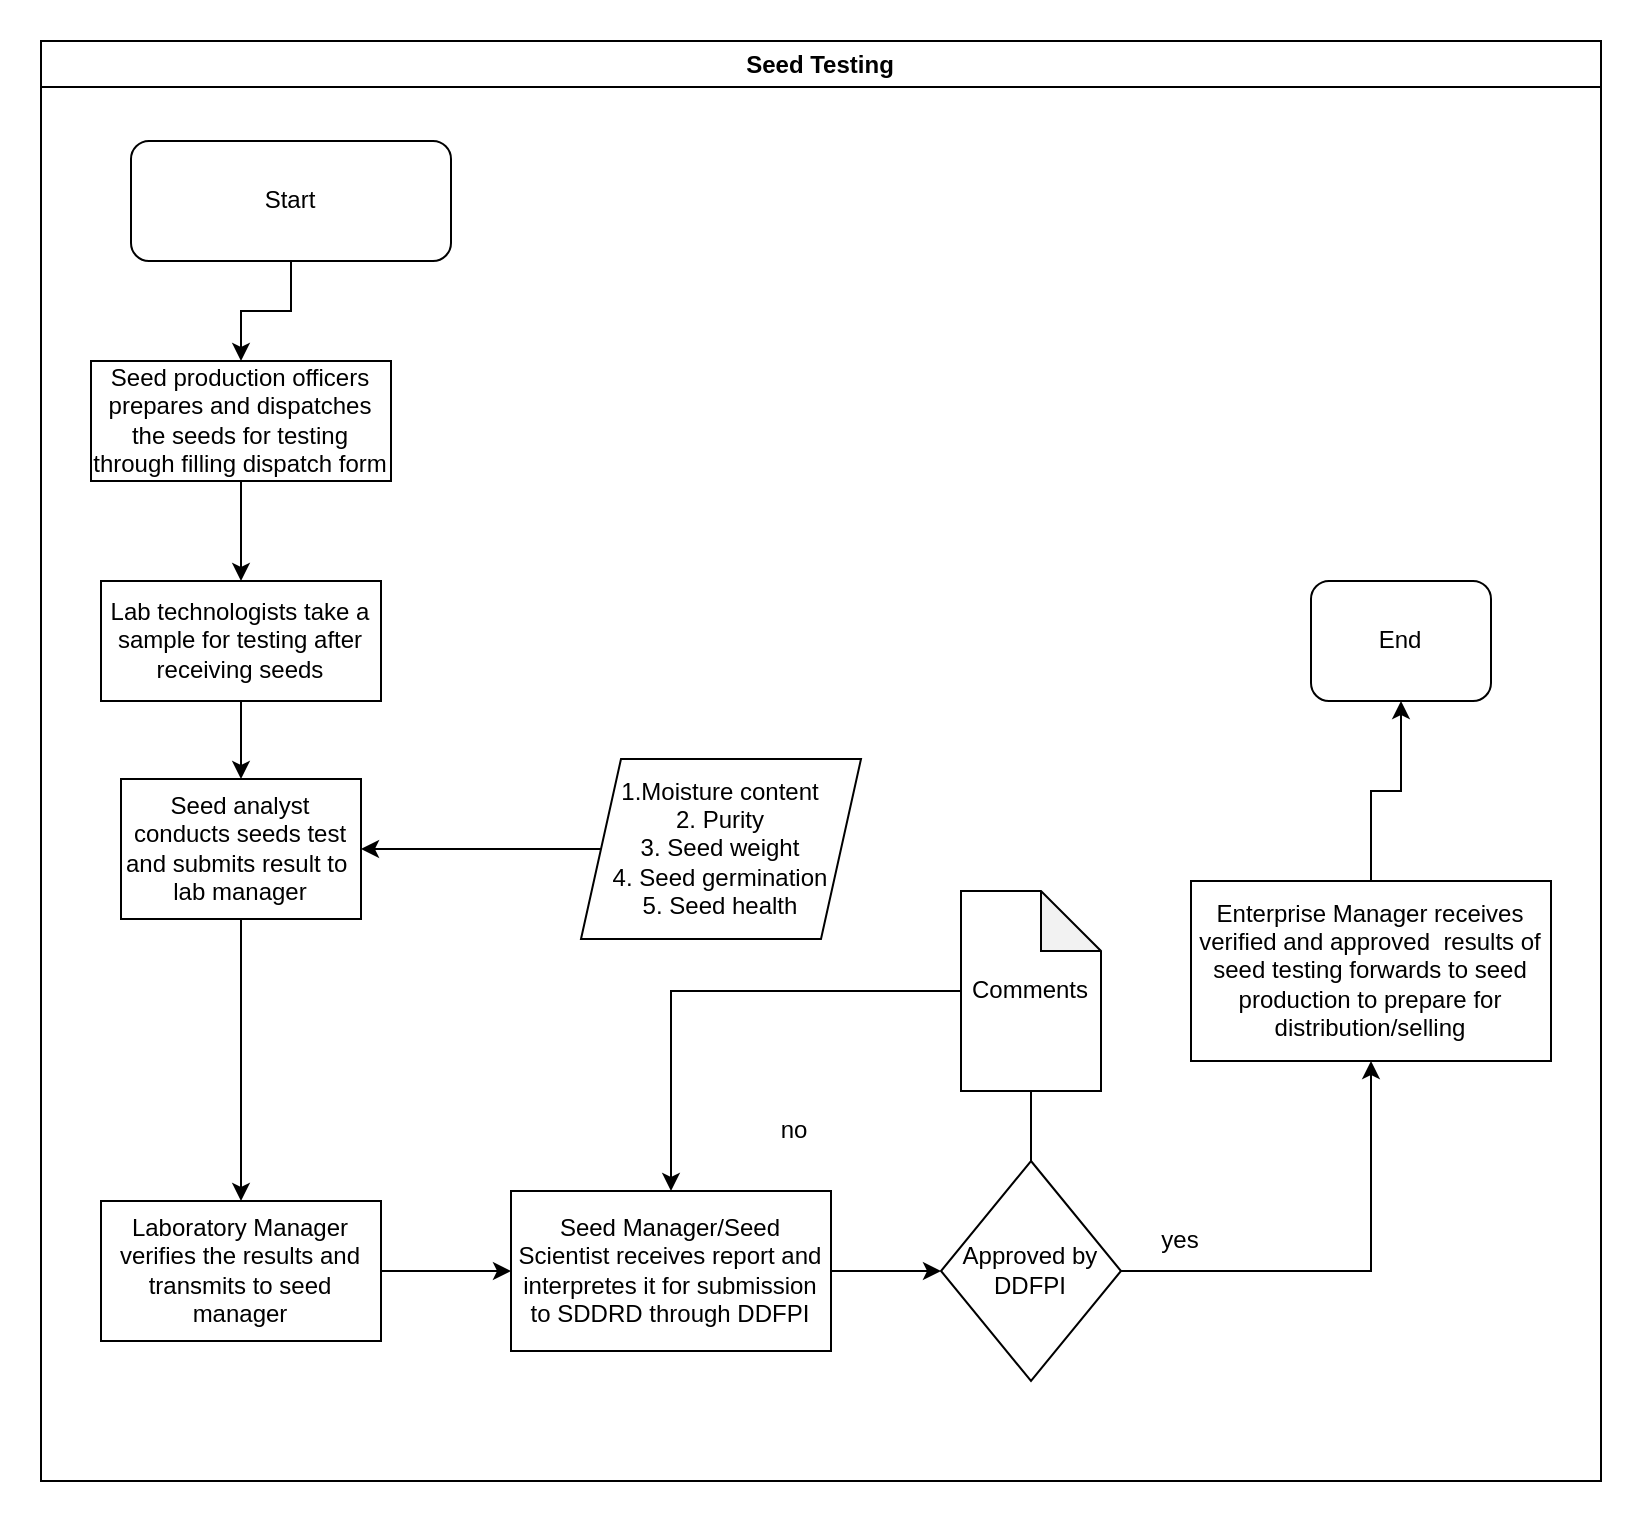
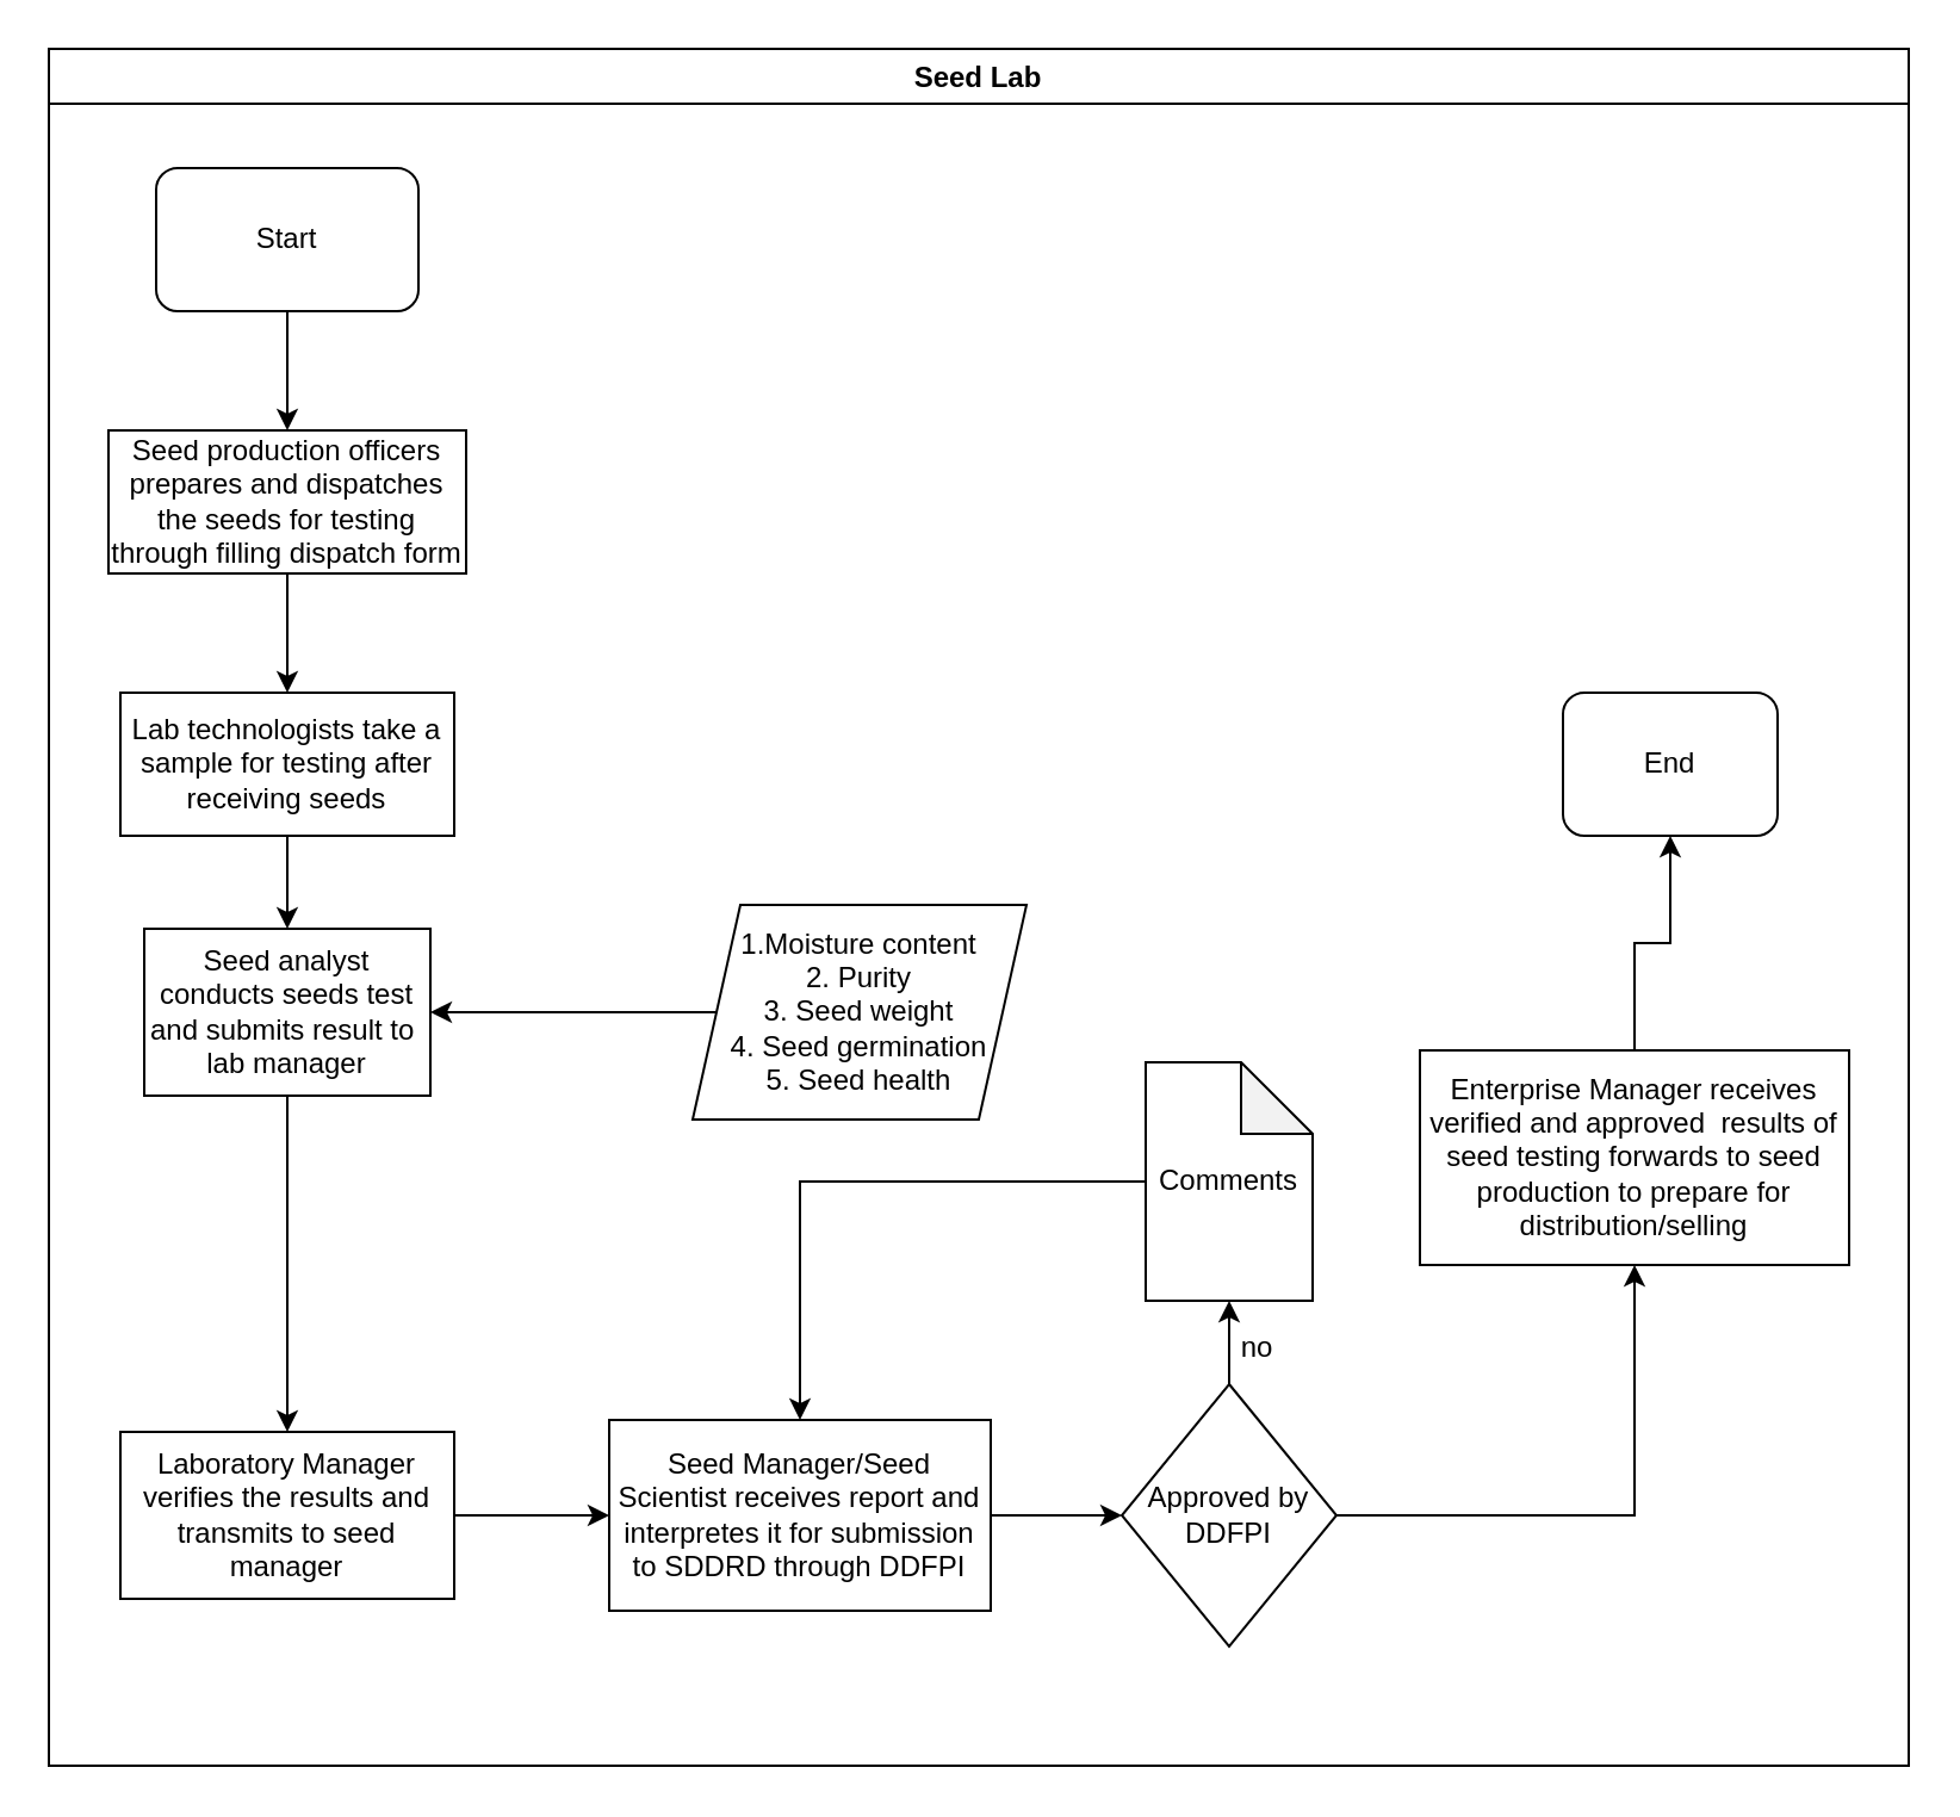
  <mxCell id="0" />
  <mxCell id="1" parent="0" />
- <mxCell id="2" value="Seed Testing" style="swimlane;" parent="1" vertex="1"><mxGeometry x="20" y="20" width="780" height="720" as="geometry" /></mxCell>
- <mxCell id="3" value="Start" style="rounded=1;whiteSpace=wrap;html=1;" parent="2" vertex="1"><mxGeometry x="45" y="50" width="160" height="60" as="geometry" /></mxCell>
+ <mxCell id="2" value="Seed Lab" style="swimlane;" parent="1" vertex="1"><mxGeometry x="20" y="20" width="780" height="720" as="geometry" /></mxCell>
+ <mxCell id="3" value="Start" style="rounded=1;whiteSpace=wrap;html=1;" parent="2" vertex="1"><mxGeometry x="45" y="50" width="110" height="60" as="geometry" /></mxCell>
  <mxCell id="4" value="Seed production officers prepares and dispatches the seeds for testing through filling dispatch form " style="rounded=0;whiteSpace=wrap;html=1;" parent="2" vertex="1"><mxGeometry x="25" y="160" width="150" height="60" as="geometry" /></mxCell>
  <mxCell id="5" value="" style="edgeStyle=orthogonalEdgeStyle;rounded=0;orthogonalLoop=1;jettySize=auto;html=1;" parent="2" source="3" target="4" edge="1"><mxGeometry relative="1" as="geometry"><mxPoint x="100" y="180" as="targetPoint" /></mxGeometry></mxCell>
  <mxCell id="6" value="&lt;div&gt;1.Moisture content&lt;/div&gt;&lt;div&gt;2. Purity&lt;/div&gt;&lt;div&gt;3. Seed weight&lt;/div&gt;&lt;div&gt;4. Seed germination&lt;/div&gt;&lt;div&gt;5. Seed health&lt;br&gt;&lt;/div&gt;" style="shape=parallelogram;perimeter=parallelogramPerimeter;whiteSpace=wrap;html=1;fixedSize=1;" parent="2" vertex="1"><mxGeometry x="270" y="359" width="140" height="90" as="geometry" /></mxCell>
  <mxCell id="7" value="Seed Manager/Seed Scientist receives report and interpretes it for submission to SDDRD through DDFPI" style="rounded=0;whiteSpace=wrap;html=1;" parent="2" vertex="1"><mxGeometry x="235" y="575" width="160" height="80" as="geometry" /></mxCell>
  <mxCell id="8" value="End" style="rounded=1;whiteSpace=wrap;html=1;" parent="2" vertex="1"><mxGeometry x="635" y="270" width="90" height="60" as="geometry" /></mxCell>
  <mxCell id="9" value="Seed analyst conducts seeds test and submits result to&amp;nbsp; lab manager" style="whiteSpace=wrap;html=1;rounded=0;" parent="2" vertex="1"><mxGeometry x="40" y="369" width="120" height="70" as="geometry" /></mxCell>
  <mxCell id="10" value="" style="edgeStyle=orthogonalEdgeStyle;rounded=0;orthogonalLoop=1;jettySize=auto;html=1;entryX=1;entryY=0.5;entryDx=0;entryDy=0;" parent="2" source="6" target="9" edge="1"><mxGeometry relative="1" as="geometry" /></mxCell>
  <mxCell id="11" value="" style="edgeStyle=orthogonalEdgeStyle;rounded=0;orthogonalLoop=1;jettySize=auto;html=1;" parent="2" source="12" target="7" edge="1"><mxGeometry relative="1" as="geometry"><mxPoint x="100" y="590" as="targetPoint" /></mxGeometry></mxCell>
  <mxCell id="12" value="Laboratory Manager verifies the results and transmits to seed manager" style="whiteSpace=wrap;html=1;rounded=0;" parent="2" vertex="1"><mxGeometry x="30" y="580" width="140" height="70" as="geometry" /></mxCell>
  <mxCell id="13" value="" style="edgeStyle=orthogonalEdgeStyle;rounded=0;orthogonalLoop=1;jettySize=auto;html=1;" parent="2" source="9" target="12" edge="1"><mxGeometry relative="1" as="geometry" /></mxCell>
  <mxCell id="14" value="&lt;div&gt;Approved by&lt;/div&gt;&lt;div&gt;DDFPI&lt;br&gt;&lt;/div&gt;" style="rhombus;whiteSpace=wrap;html=1;rounded=0;" vertex="1" parent="2"><mxGeometry x="450" y="560" width="90" height="110" as="geometry" /></mxCell>
  <mxCell id="15" value="" style="edgeStyle=orthogonalEdgeStyle;rounded=0;orthogonalLoop=1;jettySize=auto;html=1;" edge="1" parent="2" source="7" target="14"><mxGeometry relative="1" as="geometry" /></mxCell>
  <mxCell id="16" value="Enterprise Manager receives verified and approved&amp;nbsp; results of seed testing forwards to seed production to prepare for distribution/selling" style="whiteSpace=wrap;html=1;rounded=0;" vertex="1" parent="2"><mxGeometry x="575" y="420" width="180" height="90" as="geometry" /></mxCell>
  <mxCell id="17" value="" style="edgeStyle=orthogonalEdgeStyle;rounded=0;orthogonalLoop=1;jettySize=auto;html=1;exitX=1;exitY=0.5;exitDx=0;exitDy=0;" edge="1" parent="2" source="14" target="16"><mxGeometry relative="1" as="geometry" /></mxCell>
- <mxCell id="18" value="yes" style="text;html=1;strokeColor=none;fillColor=none;align=center;verticalAlign=middle;whiteSpace=wrap;rounded=0;" vertex="1" parent="2"><mxGeometry x="550" y="590" width="40" height="20" as="geometry" /></mxCell>
  <mxCell id="19" value="Comments" style="shape=note;whiteSpace=wrap;html=1;backgroundOutline=1;darkOpacity=0.05;rounded=0;" vertex="1" parent="2"><mxGeometry x="460" y="425" width="70" height="100" as="geometry" /></mxCell>
- <mxCell id="20" value="" style="edgeStyle=orthogonalEdgeStyle;rounded=0;orthogonalLoop=1;jettySize=auto;html=1;endArrow=none;" edge="1" parent="2" source="14" target="19"><mxGeometry relative="1" as="geometry" /></mxCell>
+ <mxCell id="20" value="" style="edgeStyle=orthogonalEdgeStyle;rounded=0;orthogonalLoop=1;jettySize=auto;html=1;" edge="1" parent="2" source="14" target="19"><mxGeometry relative="1" as="geometry" /></mxCell>
  <mxCell id="21" value="" style="edgeStyle=orthogonalEdgeStyle;rounded=0;orthogonalLoop=1;jettySize=auto;html=1;entryX=0.5;entryY=0;entryDx=0;entryDy=0;" edge="1" parent="2" source="19" target="7"><mxGeometry relative="1" as="geometry"><mxPoint x="415" y="475" as="targetPoint" /></mxGeometry></mxCell>
  <mxCell id="22" value="" style="edgeStyle=orthogonalEdgeStyle;rounded=0;orthogonalLoop=1;jettySize=auto;html=1;entryX=0.5;entryY=1;entryDx=0;entryDy=0;" edge="1" parent="2" source="16" target="8"><mxGeometry relative="1" as="geometry"><mxPoint x="630" y="335" as="targetPoint" /></mxGeometry></mxCell>
  <mxCell id="23" value="Lab technologists take a sample for testing after receiving seeds" style="whiteSpace=wrap;html=1;rounded=0;" vertex="1" parent="2"><mxGeometry x="30" y="270" width="140" height="60" as="geometry" /></mxCell>
  <mxCell id="24" value="" style="edgeStyle=orthogonalEdgeStyle;rounded=0;orthogonalLoop=1;jettySize=auto;html=1;" edge="1" parent="2" source="4" target="23"><mxGeometry relative="1" as="geometry" /></mxCell>
  <mxCell id="25" value="" style="edgeStyle=orthogonalEdgeStyle;rounded=0;orthogonalLoop=1;jettySize=auto;html=1;entryX=0.5;entryY=0;entryDx=0;entryDy=0;" edge="1" parent="2" source="23" target="9"><mxGeometry relative="1" as="geometry"><mxPoint x="95" y="404" as="targetPoint" /></mxGeometry></mxCell>
- <mxCell id="26" value="no" style="text;html=1;strokeColor=none;fillColor=none;align=center;verticalAlign=middle;whiteSpace=wrap;rounded=0;" vertex="1" parent="1"><mxGeometry x="377" y="555" width="40" height="20" as="geometry" /></mxCell>
+ <mxCell id="26" value="no" style="text;html=1;strokeColor=none;fillColor=none;align=center;verticalAlign=middle;whiteSpace=wrap;rounded=0;" vertex="1" parent="1"><mxGeometry x="507" y="555" width="40" height="20" as="geometry" /></mxCell>
